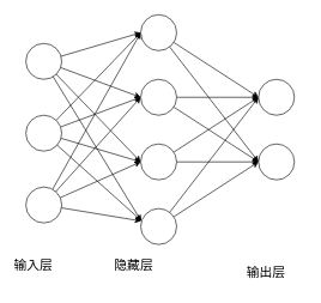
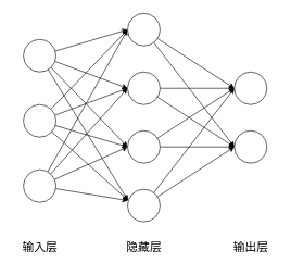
  <mxCell id="0" />
  <mxCell id="1" parent="0" />
  <mxCell id="2" style="rounded=0;orthogonalLoop=1;jettySize=auto;html=1;entryX=0;entryY=0.5;entryDx=0;entryDy=0;" edge="1" parent="1" source="5" target="16"><mxGeometry relative="1" as="geometry" /></mxCell>
  <mxCell id="3" style="rounded=0;orthogonalLoop=1;jettySize=auto;html=1;entryX=0;entryY=0.5;entryDx=0;entryDy=0;" edge="1" parent="1" source="5" target="18"><mxGeometry relative="1" as="geometry" /></mxCell>
  <mxCell id="4" style="rounded=0;orthogonalLoop=1;jettySize=auto;html=1;entryX=0;entryY=0.5;entryDx=0;entryDy=0;" edge="1" parent="1" source="5" target="21"><mxGeometry relative="1" as="geometry" /></mxCell>
  <mxCell id="5" value="" style="ellipse;whiteSpace=wrap;html=1;aspect=fixed;" vertex="1" parent="1"><mxGeometry x="35" y="160" width="50" height="50" as="geometry" /></mxCell>
  <mxCell id="6" style="rounded=0;orthogonalLoop=1;jettySize=auto;html=1;entryX=0;entryY=0.5;entryDx=0;entryDy=0;" edge="1" parent="1" source="9" target="16"><mxGeometry relative="1" as="geometry"><mxPoint x="195" y="50" as="targetPoint" /></mxGeometry></mxCell>
  <mxCell id="7" style="rounded=0;orthogonalLoop=1;jettySize=auto;html=1;entryX=0;entryY=0.5;entryDx=0;entryDy=0;" edge="1" parent="1" source="9" target="18"><mxGeometry relative="1" as="geometry" /></mxCell>
  <mxCell id="8" style="rounded=0;orthogonalLoop=1;jettySize=auto;html=1;entryX=0;entryY=0.5;entryDx=0;entryDy=0;" edge="1" parent="1" source="9" target="21"><mxGeometry relative="1" as="geometry" /></mxCell>
  <mxCell id="9" value="" style="ellipse;whiteSpace=wrap;html=1;aspect=fixed;" vertex="1" parent="1"><mxGeometry x="35" y="260" width="50" height="50" as="geometry" /></mxCell>
  <mxCell id="10" style="rounded=0;orthogonalLoop=1;jettySize=auto;html=1;entryX=0;entryY=0.5;entryDx=0;entryDy=0;" edge="1" parent="1" source="13" target="16"><mxGeometry relative="1" as="geometry" /></mxCell>
  <mxCell id="11" style="rounded=0;orthogonalLoop=1;jettySize=auto;html=1;entryX=0;entryY=0.5;entryDx=0;entryDy=0;" edge="1" parent="1" source="13" target="18"><mxGeometry relative="1" as="geometry" /></mxCell>
  <mxCell id="12" style="rounded=0;orthogonalLoop=1;jettySize=auto;html=1;entryX=0;entryY=0.5;entryDx=0;entryDy=0;" edge="1" parent="1" source="13" target="21"><mxGeometry relative="1" as="geometry" /></mxCell>
  <mxCell id="13" value="" style="ellipse;whiteSpace=wrap;html =1;aspect=fixed;" vertex="1" parent="1"><mxGeometry x="35" y="60" width="50" height="50" as="geometry" /></mxCell>
  <mxCell id="14" style="rounded=0;orthogonalLoop=1;jettySize=auto;html=1;entryX=0;entryY=0.5;entryDx=0;entryDy=0;" edge="1" parent="1" source="16" target="25"><mxGeometry relative="1" as="geometry" /></mxCell>
  <mxCell id="15" style="rounded=0;orthogonalLoop=1;jettySize=auto;html=1;entryX=0;entryY=0.5;entryDx=0;entryDy=0;" edge="1" parent="1" source="16" target="26"><mxGeometry relative="1" as="geometry" /></mxCell>
  <mxCell id="16" value="" style="ellipse;whiteSpace=wrap;html =1;aspect=fixed;" vertex="1" parent="1"><mxGeometry x="195" y="20" width="50" height="50" as="geometry" /></mxCell>
  <mxCell id="17" style="rounded=0;orthogonalLoop=1;jettySize=auto;html=1;entryX=0;entryY=0.5;entryDx=0;entryDy=0;" edge="1" parent="1" source="18" target="25"><mxGeometry relative="1" as="geometry" /></mxCell>
  <mxCell id="18" value="" style="ellipse;whiteSpace=wrap;html =1;aspect=fixed;" vertex="1" parent="1"><mxGeometry x="195" y="110" width="50" height="50" as="geometry" /></mxCell>
  <mxCell id="19" style="rounded=0;orthogonalLoop=1;jettySize=auto;html=1;entryX=0;entryY=0.5;entryDx=0;entryDy=0;" edge="1" parent="1" source="21" target="25"><mxGeometry relative="1" as="geometry" /></mxCell>
  <mxCell id="20" style="rounded=0;orthogonalLoop=1;jettySize=auto;html=1;entryX=0;entryY=0.5;entryDx=0;entryDy=0;" edge="1" parent="1" source="21" target="26"><mxGeometry relative="1" as="geometry" /></mxCell>
  <mxCell id="21" value="" style="ellipse;whiteSpace=wrap;html =1;aspect=fixed;" vertex="1" parent="1"><mxGeometry x="195" y="200" width="50" height="50" as="geometry" /></mxCell>
  <mxCell id="22" style="rounded=0;orthogonalLoop=1;jettySize=auto;html=1;entryX=0;entryY=0.5;entryDx=0;entryDy=0;" edge="1" parent="1" source="24" target="25"><mxGeometry relative="1" as="geometry" /></mxCell>
  <mxCell id="23" style="rounded=0;orthogonalLoop=1;jettySize=auto;html=1;entryX=0;entryY=0.5;entryDx=0;entryDy=0;" edge="1" parent="1" source="24" target="26"><mxGeometry relative="1" as="geometry" /></mxCell>
  <mxCell id="24" value="" style="ellipse;whiteSpace=wrap;html =1;aspect=fixed;" vertex="1" parent="1"><mxGeometry x="195" y="290" width="50" height="50" as="geometry" /></mxCell>
  <mxCell id="25" value="" style="ellipse;whiteSpace=wrap;html =1;aspect=fixed;" vertex="1" parent="1"><mxGeometry x="359" y="110" width="50" height="50" as="geometry" /></mxCell>
  <mxCell id="26" value="" style="ellipse;whiteSpace=wrap;html =1;aspect=fixed;" vertex="1" parent="1"><mxGeometry x="359" y="200" width="50" height="50" as="geometry" /></mxCell>
  <mxCell id="27" style="rounded=0;orthogonalLoop=1;jettySize=auto;html=1;entryX=0.016;entryY=0.352;entryDx=0;entryDy=0;entryPerimeter=0;" edge="1" parent="1" source="13" target="24"><mxGeometry relative="1" as="geometry" /></mxCell>
  <mxCell id="28" style="rounded=0;orthogonalLoop=1;jettySize=auto;html=1;entryX=0.016;entryY=0.336;entryDx=0;entryDy=0;entryPerimeter=0;" edge="1" parent="1" source="5" target="24"><mxGeometry relative="1" as="geometry" /></mxCell>
  <mxCell id="29" style="rounded=0;orthogonalLoop=1;jettySize=auto;html=1;entryX=0.008;entryY=0.347;entryDx=0;entryDy=0;entryPerimeter=0;" edge="1" parent="1" source="9" target="24"><mxGeometry relative="1" as="geometry" /></mxCell>
  <mxCell id="30" style="rounded=0;orthogonalLoop=1;jettySize=auto;html=1;entryX=0;entryY=0.5;entryDx=0;entryDy=0;" edge="1" parent="1" source="18" target="26"><mxGeometry relative="1" as="geometry" /></mxCell>
- <mxCell id="31" value="&lt;font style=&quot;font-size: 18px;&quot;&gt;输入层&lt;/font&gt;" style="text;html=1;align=center;verticalAlign=middle;resizable=0;points=[];autosize=1;strokeColor=none;fillColor=none;" vertex="1" parent="1"><mxGeometry x="5" y="350" width="80" height="40" as="geometry" /></mxCell>
- <mxCell id="32" value="&lt;font style=&quot;font-size: 18px;&quot;&gt;隐藏层&lt;/font&gt;" style="text;html=1;align=center;verticalAlign=middle;resizable=0;points=[];autosize=1;strokeColor=none;fillColor=none;" vertex="1" parent="1"><mxGeometry x="145" y="350" width="80" height="40" as="geometry" /></mxCell>
- <mxCell id="33" value="&lt;font style=&quot;font-size: 18px;&quot;&gt;输出层&lt;/font&gt;" style="text;html=1;align=center;verticalAlign=middle;resizable=0;points=[];autosize=1;strokeColor=none;fillColor=none;" vertex="1" parent="1"><mxGeometry x="329" y="360" width="80" height="40" as="geometry" /></mxCell>
+ <mxCell id="31" value="&lt;font style=&quot;font-size: 18px;&quot;&gt;输入层&lt;/font&gt;" style="text;html=1;align=center;verticalAlign=middle;resizable=0;points=[];autosize=1;strokeColor=none;fillColor=none;" vertex="1" parent="1"><mxGeometry x="20" y="360" width="80" height="40" as="geometry" /></mxCell>
+ <mxCell id="32" value="&lt;font style=&quot;font-size: 18px;&quot;&gt;隐藏层&lt;/font&gt;" style="text;html=1;align=center;verticalAlign=middle;resizable=0;points=[];autosize=1;strokeColor=none;fillColor=none;" vertex="1" parent="1"><mxGeometry x="180" y="360" width="80" height="40" as="geometry" /></mxCell>
+ <mxCell id="33" value="&lt;font style=&quot;font-size: 18px;&quot;&gt;输出层&lt;/font&gt;" style="text;html=1;align=center;verticalAlign=middle;resizable=0;points=[];autosize=1;strokeColor=none;fillColor=none;" vertex="1" parent="1"><mxGeometry x="344" y="360" width="80" height="40" as="geometry" /></mxCell>
